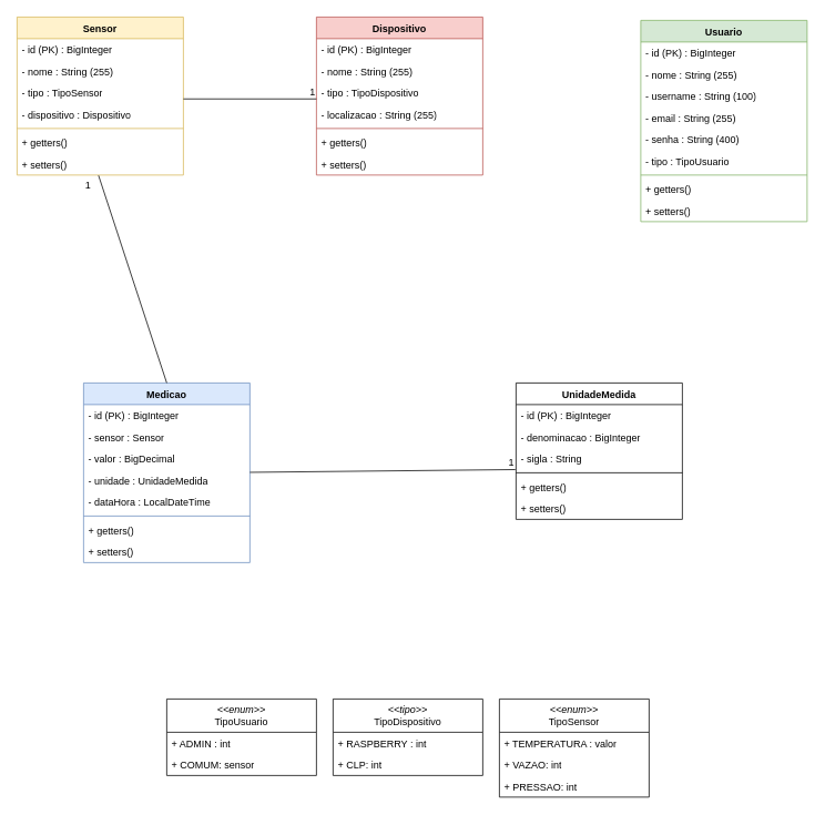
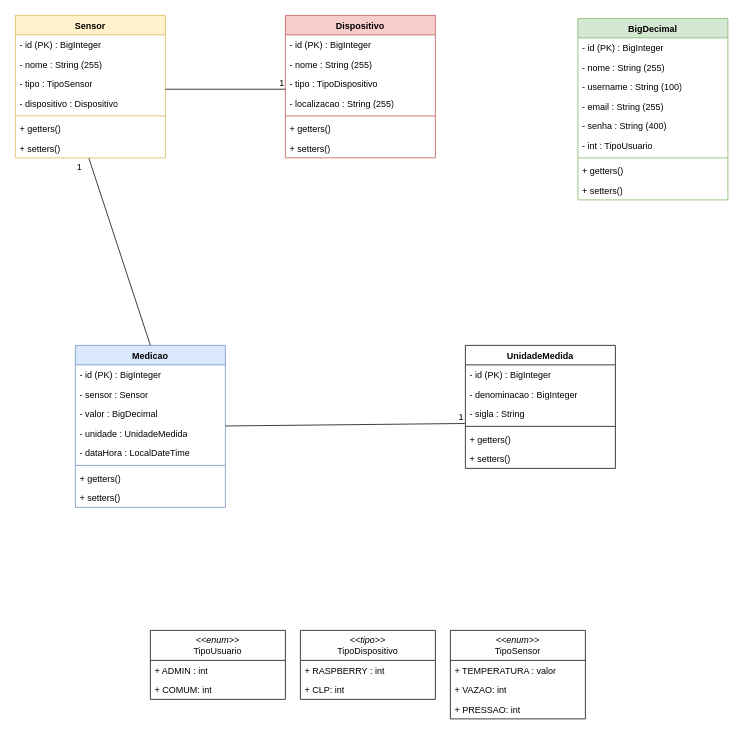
  <mxCell id="0" />
  <mxCell id="1" parent="0" />
- <mxCell id="2" value="Usuario" style="swimlane;fontStyle=1;align=center;verticalAlign=top;childLayout=stackLayout;horizontal=1;startSize=26;horizontalStack=0;resizeParent=1;resizeParentMax=0;resizeLast=0;collapsible=1;marginBottom=0;whiteSpace=wrap;html=1;fillColor=#d5e8d4;strokeColor=#82b366;" vertex="1" parent="1"><mxGeometry x="770" y="24" width="200" height="242" as="geometry" /></mxCell>
+ <mxCell id="2" value="BigDecimal" style="swimlane;fontStyle=1;align=center;verticalAlign=top;childLayout=stackLayout;horizontal=1;startSize=26;horizontalStack=0;resizeParent=1;resizeParentMax=0;resizeLast=0;collapsible=1;marginBottom=0;whiteSpace=wrap;html=1;fillColor=#d5e8d4;strokeColor=#82b366;" vertex="1" parent="1"><mxGeometry x="770" y="24" width="200" height="242" as="geometry" /></mxCell>
  <mxCell id="3" value="- id (PK) : BigInteger" style="text;strokeColor=none;fillColor=none;align=left;verticalAlign=top;spacingLeft=4;spacingRight=4;overflow=hidden;rotatable=0;points=[[0,0.5],[1,0.5]];portConstraint=eastwest;whiteSpace=wrap;html=1;" vertex="1" parent="2"><mxGeometry y="26" width="200" height="26" as="geometry" /></mxCell>
  <mxCell id="4" value="- nome : String (255)" style="text;strokeColor=none;fillColor=none;align=left;verticalAlign=top;spacingLeft=4;spacingRight=4;overflow=hidden;rotatable=0;points=[[0,0.5],[1,0.5]];portConstraint=eastwest;whiteSpace=wrap;html=1;" vertex="1" parent="2"><mxGeometry y="52" width="200" height="26" as="geometry" /></mxCell>
  <mxCell id="5" value="- username : String (100)" style="text;strokeColor=none;fillColor=none;align=left;verticalAlign=top;spacingLeft=4;spacingRight=4;overflow=hidden;rotatable=0;points=[[0,0.5],[1,0.5]];portConstraint=eastwest;whiteSpace=wrap;html=1;" vertex="1" parent="2"><mxGeometry y="78" width="200" height="26" as="geometry" /></mxCell>
  <mxCell id="6" value="- email : String (255)" style="text;strokeColor=none;fillColor=none;align=left;verticalAlign=top;spacingLeft=4;spacingRight=4;overflow=hidden;rotatable=0;points=[[0,0.5],[1,0.5]];portConstraint=eastwest;whiteSpace=wrap;html=1;" vertex="1" parent="2"><mxGeometry y="104" width="200" height="26" as="geometry" /></mxCell>
  <mxCell id="7" value="- senha : String (400)" style="text;strokeColor=none;fillColor=none;align=left;verticalAlign=top;spacingLeft=4;spacingRight=4;overflow=hidden;rotatable=0;points=[[0,0.5],[1,0.5]];portConstraint=eastwest;whiteSpace=wrap;html=1;" vertex="1" parent="2"><mxGeometry y="130" width="200" height="26" as="geometry" /></mxCell>
- <mxCell id="8" value="- tipo : TipoUsuario" style="text;strokeColor=none;fillColor=none;align=left;verticalAlign=top;spacingLeft=4;spacingRight=4;overflow=hidden;rotatable=0;points=[[0,0.5],[1,0.5]];portConstraint=eastwest;whiteSpace=wrap;html=1;" vertex="1" parent="2"><mxGeometry y="156" width="200" height="26" as="geometry" /></mxCell>
+ <mxCell id="8" value="- int : TipoUsuario" style="text;strokeColor=none;fillColor=none;align=left;verticalAlign=top;spacingLeft=4;spacingRight=4;overflow=hidden;rotatable=0;points=[[0,0.5],[1,0.5]];portConstraint=eastwest;whiteSpace=wrap;html=1;" vertex="1" parent="2"><mxGeometry y="156" width="200" height="26" as="geometry" /></mxCell>
  <mxCell id="9" value="" style="line;strokeWidth=1;fillColor=none;align=left;verticalAlign=middle;spacingTop=-1;spacingLeft=3;spacingRight=3;rotatable=0;labelPosition=right;points=[];portConstraint=eastwest;strokeColor=inherit;" vertex="1" parent="2"><mxGeometry y="182" width="200" height="8" as="geometry" /></mxCell>
  <mxCell id="10" value="+ getters()" style="text;strokeColor=none;fillColor=none;align=left;verticalAlign=top;spacingLeft=4;spacingRight=4;overflow=hidden;rotatable=0;points=[[0,0.5],[1,0.5]];portConstraint=eastwest;whiteSpace=wrap;html=1;" vertex="1" parent="2"><mxGeometry y="190" width="200" height="26" as="geometry" /></mxCell>
  <mxCell id="11" value="+ setters()" style="text;strokeColor=none;fillColor=none;align=left;verticalAlign=top;spacingLeft=4;spacingRight=4;overflow=hidden;rotatable=0;points=[[0,0.5],[1,0.5]];portConstraint=eastwest;whiteSpace=wrap;html=1;" vertex="1" parent="2"><mxGeometry y="216" width="200" height="26" as="geometry" /></mxCell>
  <mxCell id="12" value="Dispositivo" style="swimlane;fontStyle=1;align=center;verticalAlign=top;childLayout=stackLayout;horizontal=1;startSize=26;horizontalStack=0;resizeParent=1;resizeParentMax=0;resizeLast=0;collapsible=1;marginBottom=0;whiteSpace=wrap;html=1;fillColor=#f8cecc;strokeColor=#b85450;" vertex="1" parent="1"><mxGeometry x="380" y="20" width="200" height="190" as="geometry" /></mxCell>
  <mxCell id="13" value="- id (PK) : BigInteger" style="text;strokeColor=none;fillColor=none;align=left;verticalAlign=top;spacingLeft=4;spacingRight=4;overflow=hidden;rotatable=0;points=[[0,0.5],[1,0.5]];portConstraint=eastwest;whiteSpace=wrap;html=1;" vertex="1" parent="12"><mxGeometry y="26" width="200" height="26" as="geometry" /></mxCell>
  <mxCell id="14" value="- nome : String (255)" style="text;strokeColor=none;fillColor=none;align=left;verticalAlign=top;spacingLeft=4;spacingRight=4;overflow=hidden;rotatable=0;points=[[0,0.5],[1,0.5]];portConstraint=eastwest;whiteSpace=wrap;html=1;" vertex="1" parent="12"><mxGeometry y="52" width="200" height="26" as="geometry" /></mxCell>
  <mxCell id="15" value="- tipo : TipoDispositivo" style="text;strokeColor=none;fillColor=none;align=left;verticalAlign=top;spacingLeft=4;spacingRight=4;overflow=hidden;rotatable=0;points=[[0,0.5],[1,0.5]];portConstraint=eastwest;whiteSpace=wrap;html=1;" vertex="1" parent="12"><mxGeometry y="78" width="200" height="26" as="geometry" /></mxCell>
  <mxCell id="16" value="- localizacao : String (255)" style="text;strokeColor=none;fillColor=none;align=left;verticalAlign=top;spacingLeft=4;spacingRight=4;overflow=hidden;rotatable=0;points=[[0,0.5],[1,0.5]];portConstraint=eastwest;whiteSpace=wrap;html=1;" vertex="1" parent="12"><mxGeometry y="104" width="200" height="26" as="geometry" /></mxCell>
  <mxCell id="17" value="" style="line;strokeWidth=1;fillColor=none;align=left;verticalAlign=middle;spacingTop=-1;spacingLeft=3;spacingRight=3;rotatable=0;labelPosition=right;points=[];portConstraint=eastwest;strokeColor=inherit;" vertex="1" parent="12"><mxGeometry y="130" width="200" height="8" as="geometry" /></mxCell>
  <mxCell id="18" value="+ getters()" style="text;strokeColor=none;fillColor=none;align=left;verticalAlign=top;spacingLeft=4;spacingRight=4;overflow=hidden;rotatable=0;points=[[0,0.5],[1,0.5]];portConstraint=eastwest;whiteSpace=wrap;html=1;" vertex="1" parent="12"><mxGeometry y="138" width="200" height="26" as="geometry" /></mxCell>
  <mxCell id="19" value="+ setters()" style="text;strokeColor=none;fillColor=none;align=left;verticalAlign=top;spacingLeft=4;spacingRight=4;overflow=hidden;rotatable=0;points=[[0,0.5],[1,0.5]];portConstraint=eastwest;whiteSpace=wrap;html=1;" vertex="1" parent="12"><mxGeometry y="164" width="200" height="26" as="geometry" /></mxCell>
  <mxCell id="20" value="Sensor" style="swimlane;fontStyle=1;align=center;verticalAlign=top;childLayout=stackLayout;horizontal=1;startSize=26;horizontalStack=0;resizeParent=1;resizeParentMax=0;resizeLast=0;collapsible=1;marginBottom=0;whiteSpace=wrap;html=1;fillColor=#fff2cc;strokeColor=#d6b656;" vertex="1" parent="1"><mxGeometry x="20" y="20" width="200" height="190" as="geometry" /></mxCell>
  <mxCell id="21" value="- id (PK) : BigInteger" style="text;strokeColor=none;fillColor=none;align=left;verticalAlign=top;spacingLeft=4;spacingRight=4;overflow=hidden;rotatable=0;points=[[0,0.5],[1,0.5]];portConstraint=eastwest;whiteSpace=wrap;html=1;" vertex="1" parent="20"><mxGeometry y="26" width="200" height="26" as="geometry" /></mxCell>
  <mxCell id="22" value="- nome : String (255)" style="text;strokeColor=none;fillColor=none;align=left;verticalAlign=top;spacingLeft=4;spacingRight=4;overflow=hidden;rotatable=0;points=[[0,0.5],[1,0.5]];portConstraint=eastwest;whiteSpace=wrap;html=1;" vertex="1" parent="20"><mxGeometry y="52" width="200" height="26" as="geometry" /></mxCell>
  <mxCell id="23" value="- tipo : TipoSensor" style="text;strokeColor=none;fillColor=none;align=left;verticalAlign=top;spacingLeft=4;spacingRight=4;overflow=hidden;rotatable=0;points=[[0,0.5],[1,0.5]];portConstraint=eastwest;whiteSpace=wrap;html=1;" vertex="1" parent="20"><mxGeometry y="78" width="200" height="26" as="geometry" /></mxCell>
  <mxCell id="24" value="- dispositivo : Dispositivo" style="text;strokeColor=none;fillColor=none;align=left;verticalAlign=top;spacingLeft=4;spacingRight=4;overflow=hidden;rotatable=0;points=[[0,0.5],[1,0.5]];portConstraint=eastwest;whiteSpace=wrap;html=1;" vertex="1" parent="20"><mxGeometry y="104" width="200" height="26" as="geometry" /></mxCell>
  <mxCell id="25" value="" style="line;strokeWidth=1;fillColor=none;align=left;verticalAlign=middle;spacingTop=-1;spacingLeft=3;spacingRight=3;rotatable=0;labelPosition=right;points=[];portConstraint=eastwest;strokeColor=inherit;" vertex="1" parent="20"><mxGeometry y="130" width="200" height="8" as="geometry" /></mxCell>
  <mxCell id="26" value="+ getters()" style="text;strokeColor=none;fillColor=none;align=left;verticalAlign=top;spacingLeft=4;spacingRight=4;overflow=hidden;rotatable=0;points=[[0,0.5],[1,0.5]];portConstraint=eastwest;whiteSpace=wrap;html=1;" vertex="1" parent="20"><mxGeometry y="138" width="200" height="26" as="geometry" /></mxCell>
  <mxCell id="27" value="+ setters()" style="text;strokeColor=none;fillColor=none;align=left;verticalAlign=top;spacingLeft=4;spacingRight=4;overflow=hidden;rotatable=0;points=[[0,0.5],[1,0.5]];portConstraint=eastwest;whiteSpace=wrap;html=1;" vertex="1" parent="20"><mxGeometry y="164" width="200" height="26" as="geometry" /></mxCell>
  <mxCell id="28" value="Medicao" style="swimlane;fontStyle=1;align=center;verticalAlign=top;childLayout=stackLayout;horizontal=1;startSize=26;horizontalStack=0;resizeParent=1;resizeParentMax=0;resizeLast=0;collapsible=1;marginBottom=0;whiteSpace=wrap;html=1;fillColor=#dae8fc;strokeColor=#6c8ebf;" vertex="1" parent="1"><mxGeometry x="100" y="460" width="200" height="216" as="geometry" /></mxCell>
  <mxCell id="29" value="- id (PK) : BigInteger" style="text;strokeColor=none;fillColor=none;align=left;verticalAlign=top;spacingLeft=4;spacingRight=4;overflow=hidden;rotatable=0;points=[[0,0.5],[1,0.5]];portConstraint=eastwest;whiteSpace=wrap;html=1;" vertex="1" parent="28"><mxGeometry y="26" width="200" height="26" as="geometry" /></mxCell>
  <mxCell id="30" value="- sensor : Sensor" style="text;strokeColor=none;fillColor=none;align=left;verticalAlign=top;spacingLeft=4;spacingRight=4;overflow=hidden;rotatable=0;points=[[0,0.5],[1,0.5]];portConstraint=eastwest;whiteSpace=wrap;html=1;" vertex="1" parent="28"><mxGeometry y="52" width="200" height="26" as="geometry" /></mxCell>
  <mxCell id="31" value="- valor : BigDecimal" style="text;strokeColor=none;fillColor=none;align=left;verticalAlign=top;spacingLeft=4;spacingRight=4;overflow=hidden;rotatable=0;points=[[0,0.5],[1,0.5]];portConstraint=eastwest;whiteSpace=wrap;html=1;" vertex="1" parent="28"><mxGeometry y="78" width="200" height="26" as="geometry" /></mxCell>
  <mxCell id="32" value="- unidade : UnidadeMedida" style="text;strokeColor=none;fillColor=none;align=left;verticalAlign=top;spacingLeft=4;spacingRight=4;overflow=hidden;rotatable=0;points=[[0,0.5],[1,0.5]];portConstraint=eastwest;whiteSpace=wrap;html=1;" vertex="1" parent="28"><mxGeometry y="104" width="200" height="26" as="geometry" /></mxCell>
  <mxCell id="33" value="- dataHora : LocalDateTime" style="text;strokeColor=none;fillColor=none;align=left;verticalAlign=top;spacingLeft=4;spacingRight=4;overflow=hidden;rotatable=0;points=[[0,0.5],[1,0.5]];portConstraint=eastwest;whiteSpace=wrap;html=1;" vertex="1" parent="28"><mxGeometry y="130" width="200" height="26" as="geometry" /></mxCell>
  <mxCell id="34" value="" style="line;strokeWidth=1;fillColor=none;align=left;verticalAlign=middle;spacingTop=-1;spacingLeft=3;spacingRight=3;rotatable=0;labelPosition=right;points=[];portConstraint=eastwest;strokeColor=inherit;" vertex="1" parent="28"><mxGeometry y="156" width="200" height="8" as="geometry" /></mxCell>
  <mxCell id="35" value="+ getters()" style="text;strokeColor=none;fillColor=none;align=left;verticalAlign=top;spacingLeft=4;spacingRight=4;overflow=hidden;rotatable=0;points=[[0,0.5],[1,0.5]];portConstraint=eastwest;whiteSpace=wrap;html=1;" vertex="1" parent="28"><mxGeometry y="164" width="200" height="26" as="geometry" /></mxCell>
  <mxCell id="36" value="+ setters()" style="text;strokeColor=none;fillColor=none;align=left;verticalAlign=top;spacingLeft=4;spacingRight=4;overflow=hidden;rotatable=0;points=[[0,0.5],[1,0.5]];portConstraint=eastwest;whiteSpace=wrap;html=1;" vertex="1" parent="28"><mxGeometry y="190" width="200" height="26" as="geometry" /></mxCell>
  <mxCell id="37" value="UnidadeMedida" style="swimlane;fontStyle=1;align=center;verticalAlign=top;childLayout=stackLayout;horizontal=1;startSize=26;horizontalStack=0;resizeParent=1;resizeParentMax=0;resizeLast=0;collapsible=1;marginBottom=0;whiteSpace=wrap;html=1;" vertex="1" parent="1"><mxGeometry x="620" y="460" width="200" height="164" as="geometry" /></mxCell>
  <mxCell id="38" value="- id (PK) : BigInteger" style="text;strokeColor=none;fillColor=none;align=left;verticalAlign=top;spacingLeft=4;spacingRight=4;overflow=hidden;rotatable=0;points=[[0,0.5],[1,0.5]];portConstraint=eastwest;whiteSpace=wrap;html=1;" vertex="1" parent="37"><mxGeometry y="26" width="200" height="26" as="geometry" /></mxCell>
  <mxCell id="39" value="- denominacao : BigInteger" style="text;strokeColor=none;fillColor=none;align=left;verticalAlign=top;spacingLeft=4;spacingRight=4;overflow=hidden;rotatable=0;points=[[0,0.5],[1,0.5]];portConstraint=eastwest;whiteSpace=wrap;html=1;" vertex="1" parent="37"><mxGeometry y="52" width="200" height="26" as="geometry" /></mxCell>
  <mxCell id="40" value="- sigla : String" style="text;strokeColor=none;fillColor=none;align=left;verticalAlign=top;spacingLeft=4;spacingRight=4;overflow=hidden;rotatable=0;points=[[0,0.5],[1,0.5]];portConstraint=eastwest;whiteSpace=wrap;html=1;" vertex="1" parent="37"><mxGeometry y="78" width="200" height="26" as="geometry" /></mxCell>
  <mxCell id="41" value="" style="line;strokeWidth=1;fillColor=none;align=left;verticalAlign=middle;spacingTop=-1;spacingLeft=3;spacingRight=3;rotatable=0;labelPosition=right;points=[];portConstraint=eastwest;strokeColor=inherit;" vertex="1" parent="37"><mxGeometry y="104" width="200" height="8" as="geometry" /></mxCell>
  <mxCell id="42" value="+ getters()" style="text;strokeColor=none;fillColor=none;align=left;verticalAlign=top;spacingLeft=4;spacingRight=4;overflow=hidden;rotatable=0;points=[[0,0.5],[1,0.5]];portConstraint=eastwest;whiteSpace=wrap;html=1;" vertex="1" parent="37"><mxGeometry y="112" width="200" height="26" as="geometry" /></mxCell>
  <mxCell id="43" value="+ setters()" style="text;strokeColor=none;fillColor=none;align=left;verticalAlign=top;spacingLeft=4;spacingRight=4;overflow=hidden;rotatable=0;points=[[0,0.5],[1,0.5]];portConstraint=eastwest;whiteSpace=wrap;html=1;" vertex="1" parent="37"><mxGeometry y="138" width="200" height="26" as="geometry" /></mxCell>
  <mxCell id="44" value="&lt;div&gt;&lt;i&gt;&amp;lt;&amp;lt;enum&amp;gt;&amp;gt;&lt;/i&gt;&lt;/div&gt;&lt;div&gt;TipoUsuario&lt;/div&gt;" style="swimlane;fontStyle=0;childLayout=stackLayout;horizontal=1;startSize=40;fillColor=none;horizontalStack=0;resizeParent=1;resizeParentMax=0;resizeLast=0;collapsible=1;marginBottom=0;whiteSpace=wrap;html=1;" vertex="1" parent="1"><mxGeometry x="200" y="840" width="180" height="92" as="geometry" /></mxCell>
  <mxCell id="45" value="+ ADMIN : int" style="text;strokeColor=none;fillColor=none;align=left;verticalAlign=top;spacingLeft=4;spacingRight=4;overflow=hidden;rotatable=0;points=[[0,0.5],[1,0.5]];portConstraint=eastwest;whiteSpace=wrap;html=1;" vertex="1" parent="44"><mxGeometry y="40" width="180" height="26" as="geometry" /></mxCell>
- <mxCell id="46" value="+ COMUM: sensor" style="text;strokeColor=none;fillColor=none;align=left;verticalAlign=top;spacingLeft=4;spacingRight=4;overflow=hidden;rotatable=0;points=[[0,0.5],[1,0.5]];portConstraint=eastwest;whiteSpace=wrap;html=1;" vertex="1" parent="44"><mxGeometry y="66" width="180" height="26" as="geometry" /></mxCell>
+ <mxCell id="46" value="+ COMUM: int" style="text;strokeColor=none;fillColor=none;align=left;verticalAlign=top;spacingLeft=4;spacingRight=4;overflow=hidden;rotatable=0;points=[[0,0.5],[1,0.5]];portConstraint=eastwest;whiteSpace=wrap;html=1;" vertex="1" parent="44"><mxGeometry y="66" width="180" height="26" as="geometry" /></mxCell>
  <mxCell id="47" value="&lt;div&gt;&lt;i&gt;&amp;lt;&amp;lt;tipo&amp;gt;&amp;gt;&lt;/i&gt;&lt;/div&gt;&lt;div&gt;TipoDispositivo&lt;/div&gt;" style="swimlane;fontStyle=0;childLayout=stackLayout;horizontal=1;startSize=40;fillColor=none;horizontalStack=0;resizeParent=1;resizeParentMax=0;resizeLast=0;collapsible=1;marginBottom=0;whiteSpace=wrap;html=1;" vertex="1" parent="1"><mxGeometry x="400" y="840" width="180" height="92" as="geometry" /></mxCell>
  <mxCell id="48" value="+ RASPBERRY : int" style="text;strokeColor=none;fillColor=none;align=left;verticalAlign=top;spacingLeft=4;spacingRight=4;overflow=hidden;rotatable=0;points=[[0,0.5],[1,0.5]];portConstraint=eastwest;whiteSpace=wrap;html=1;" vertex="1" parent="47"><mxGeometry y="40" width="180" height="26" as="geometry" /></mxCell>
  <mxCell id="49" value="+ CLP: int" style="text;strokeColor=none;fillColor=none;align=left;verticalAlign=top;spacingLeft=4;spacingRight=4;overflow=hidden;rotatable=0;points=[[0,0.5],[1,0.5]];portConstraint=eastwest;whiteSpace=wrap;html=1;" vertex="1" parent="47"><mxGeometry y="66" width="180" height="26" as="geometry" /></mxCell>
  <mxCell id="50" value="&lt;div&gt;&lt;i&gt;&amp;lt;&amp;lt;enum&amp;gt;&amp;gt;&lt;/i&gt;&lt;/div&gt;&lt;div&gt;TipoSensor&lt;/div&gt;" style="swimlane;fontStyle=0;childLayout=stackLayout;horizontal=1;startSize=40;fillColor=none;horizontalStack=0;resizeParent=1;resizeParentMax=0;resizeLast=0;collapsible=1;marginBottom=0;whiteSpace=wrap;html=1;" vertex="1" parent="1"><mxGeometry x="600" y="840" width="180" height="118" as="geometry" /></mxCell>
  <mxCell id="51" value="+ TEMPERATURA : valor" style="text;strokeColor=none;fillColor=none;align=left;verticalAlign=top;spacingLeft=4;spacingRight=4;overflow=hidden;rotatable=0;points=[[0,0.5],[1,0.5]];portConstraint=eastwest;whiteSpace=wrap;html=1;" vertex="1" parent="50"><mxGeometry y="40" width="180" height="26" as="geometry" /></mxCell>
  <mxCell id="52" value="+ VAZAO: int" style="text;strokeColor=none;fillColor=none;align=left;verticalAlign=top;spacingLeft=4;spacingRight=4;overflow=hidden;rotatable=0;points=[[0,0.5],[1,0.5]];portConstraint=eastwest;whiteSpace=wrap;html=1;" vertex="1" parent="50"><mxGeometry y="66" width="180" height="26" as="geometry" /></mxCell>
  <mxCell id="53" value="+ PRESSAO: int" style="text;strokeColor=none;fillColor=none;align=left;verticalAlign=top;spacingLeft=4;spacingRight=4;overflow=hidden;rotatable=0;points=[[0,0.5],[1,0.5]];portConstraint=eastwest;whiteSpace=wrap;html=1;" vertex="1" parent="50"><mxGeometry y="92" width="180" height="26" as="geometry" /></mxCell>
  <mxCell id="54" value="" style="endArrow=none;html=1;rounded=0;exitX=0.5;exitY=0;exitDx=0;exitDy=0;entryX=0.49;entryY=1.018;entryDx=0;entryDy=0;entryPerimeter=0;" edge="1" parent="1" source="28" target="27"><mxGeometry relative="1" as="geometry"><mxPoint x="680" y="380" as="sourcePoint" /><mxPoint x="840" y="380" as="targetPoint" /></mxGeometry></mxCell>
  <mxCell id="55" value="1" style="resizable=0;html=1;whiteSpace=wrap;align=right;verticalAlign=bottom;" connectable="0" vertex="1" parent="54"><mxGeometry x="1" relative="1" as="geometry"><mxPoint x="-8" y="20" as="offset" /></mxGeometry></mxCell>
  <mxCell id="56" value="" style="endArrow=none;html=1;rounded=0;entryX=-0.004;entryY=1.006;entryDx=0;entryDy=0;entryPerimeter=0;" edge="1" parent="1" target="40"><mxGeometry relative="1" as="geometry"><mxPoint x="300" y="567.47" as="sourcePoint" /><mxPoint x="460" y="567.47" as="targetPoint" /></mxGeometry></mxCell>
  <mxCell id="57" value="1" style="resizable=0;html=1;whiteSpace=wrap;align=right;verticalAlign=bottom;" connectable="0" vertex="1" parent="56"><mxGeometry x="1" relative="1" as="geometry" /></mxCell>
  <mxCell id="58" value="" style="endArrow=none;html=1;rounded=0;" edge="1" parent="1"><mxGeometry relative="1" as="geometry"><mxPoint x="220" y="118.47" as="sourcePoint" /><mxPoint x="380" y="118.47" as="targetPoint" /></mxGeometry></mxCell>
  <mxCell id="59" value="1" style="resizable=0;html=1;whiteSpace=wrap;align=right;verticalAlign=bottom;" connectable="0" vertex="1" parent="58"><mxGeometry x="1" relative="1" as="geometry" /></mxCell>
